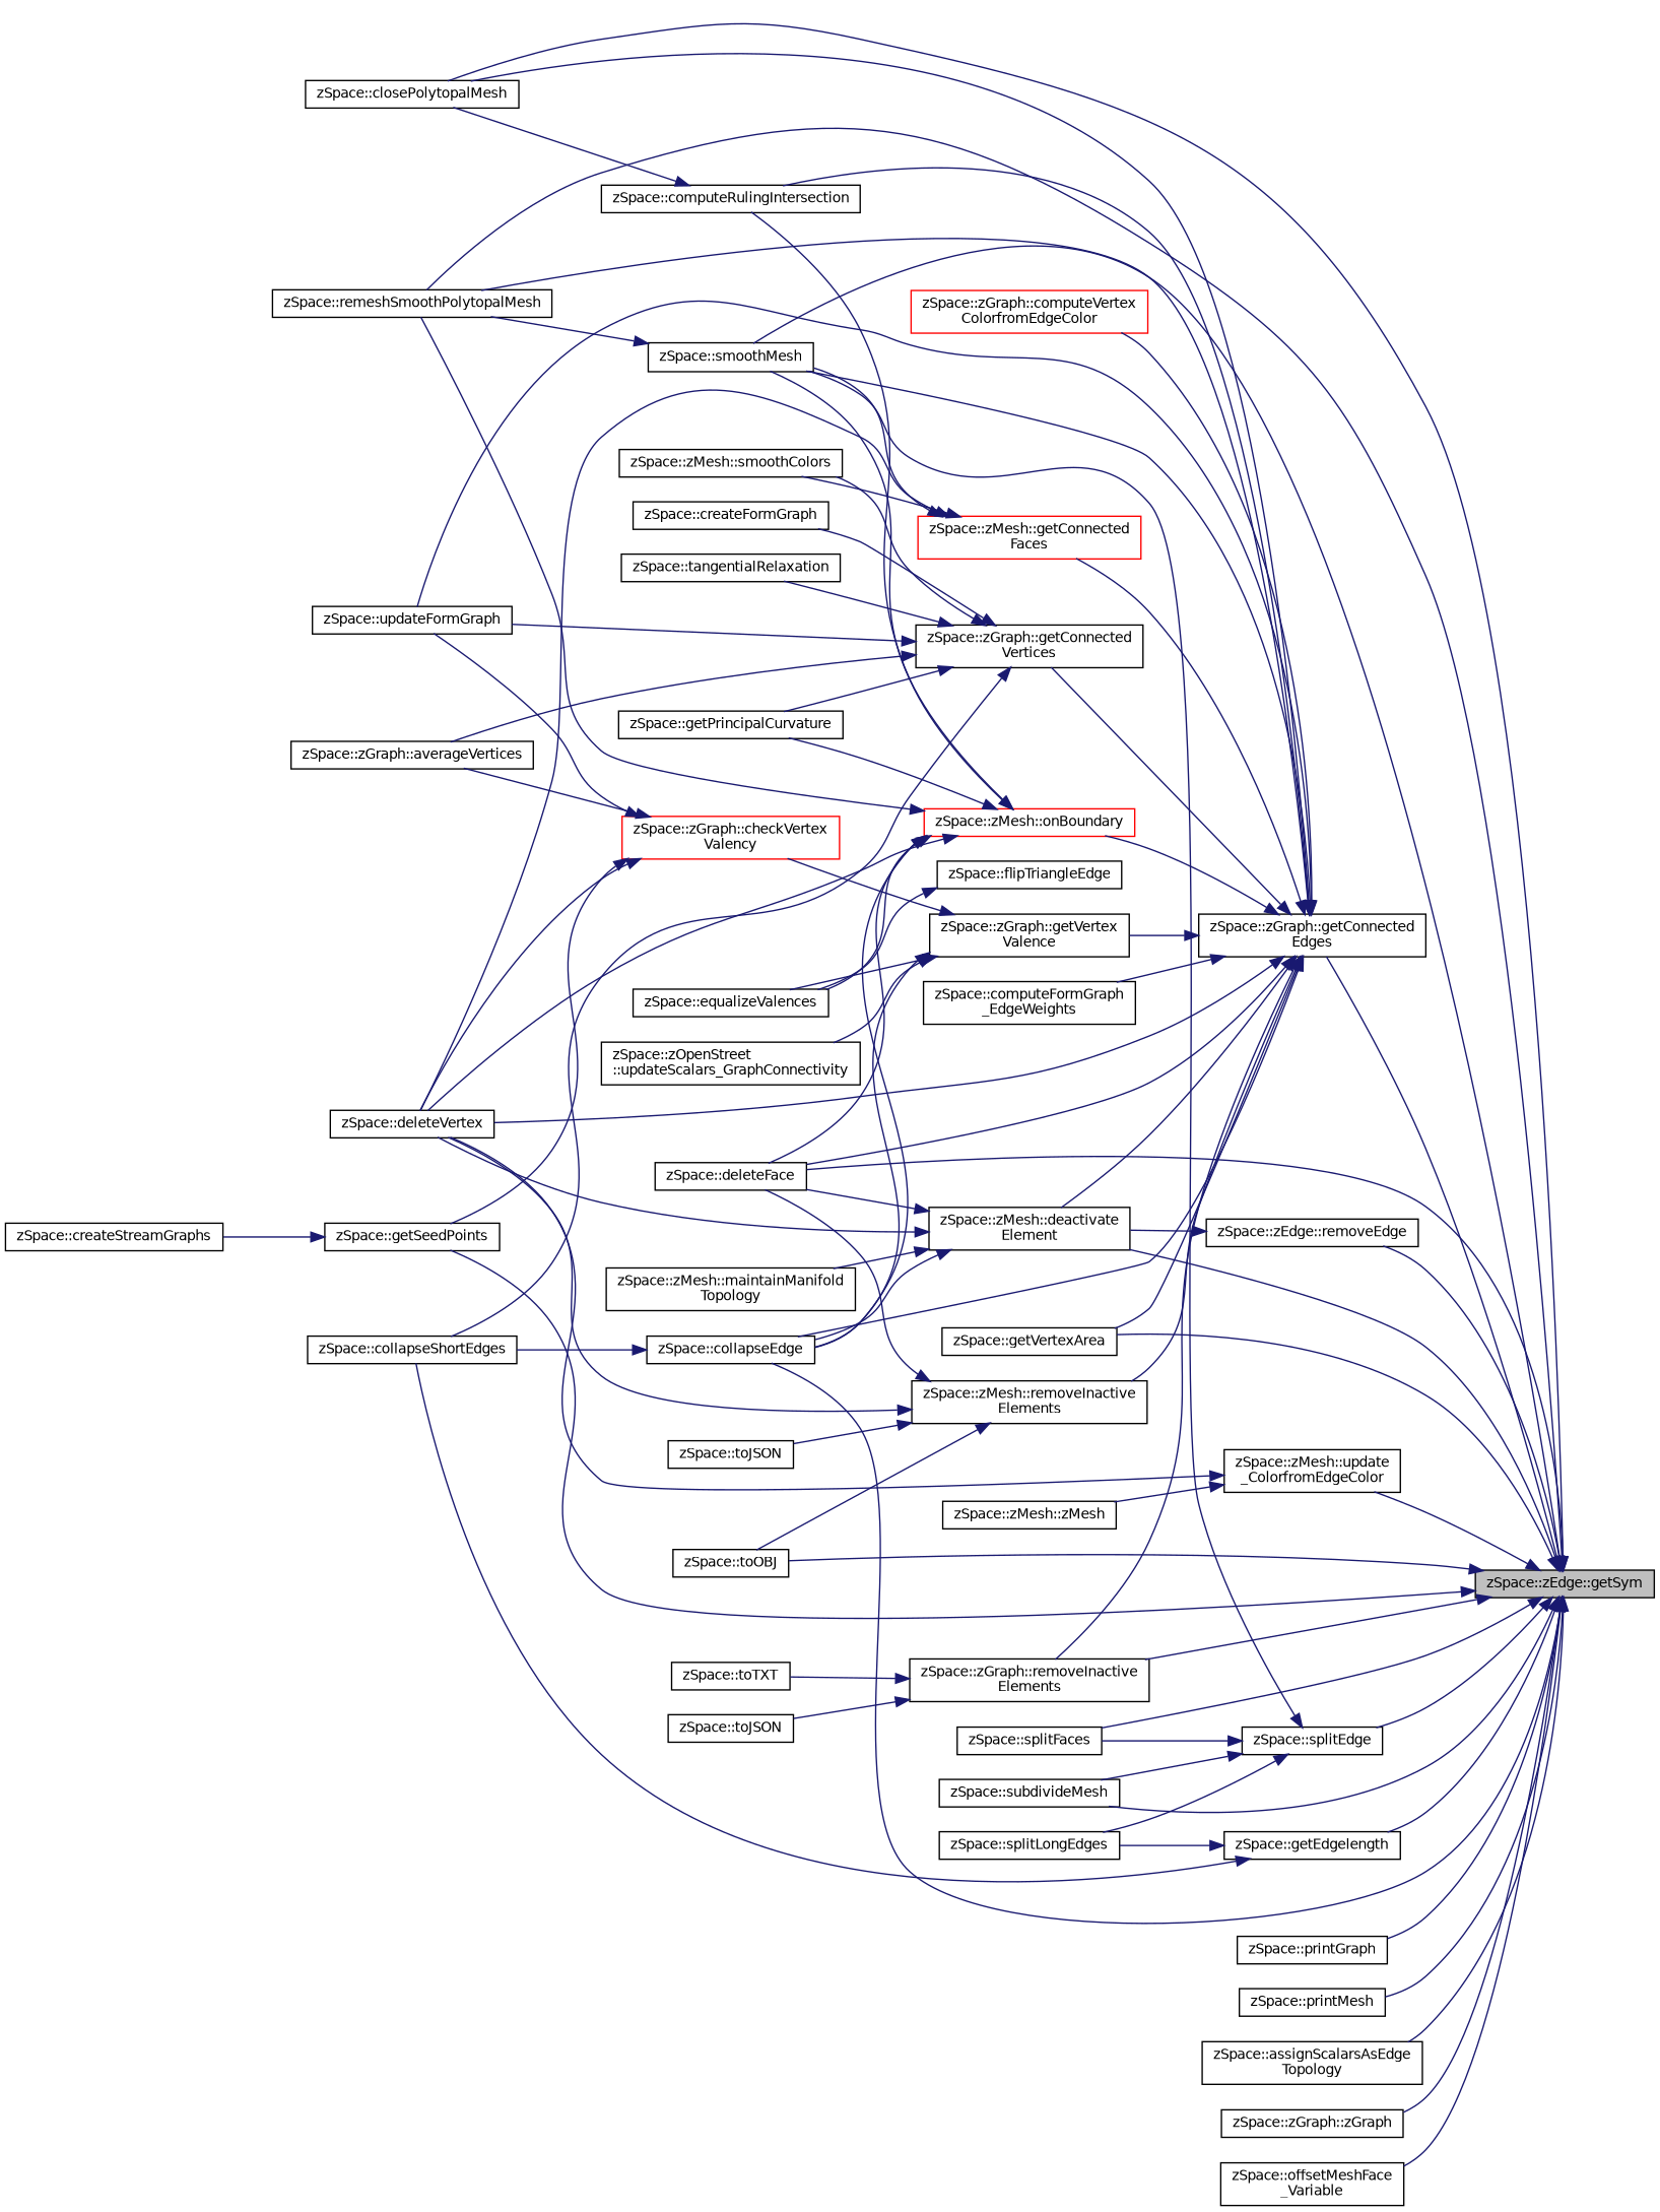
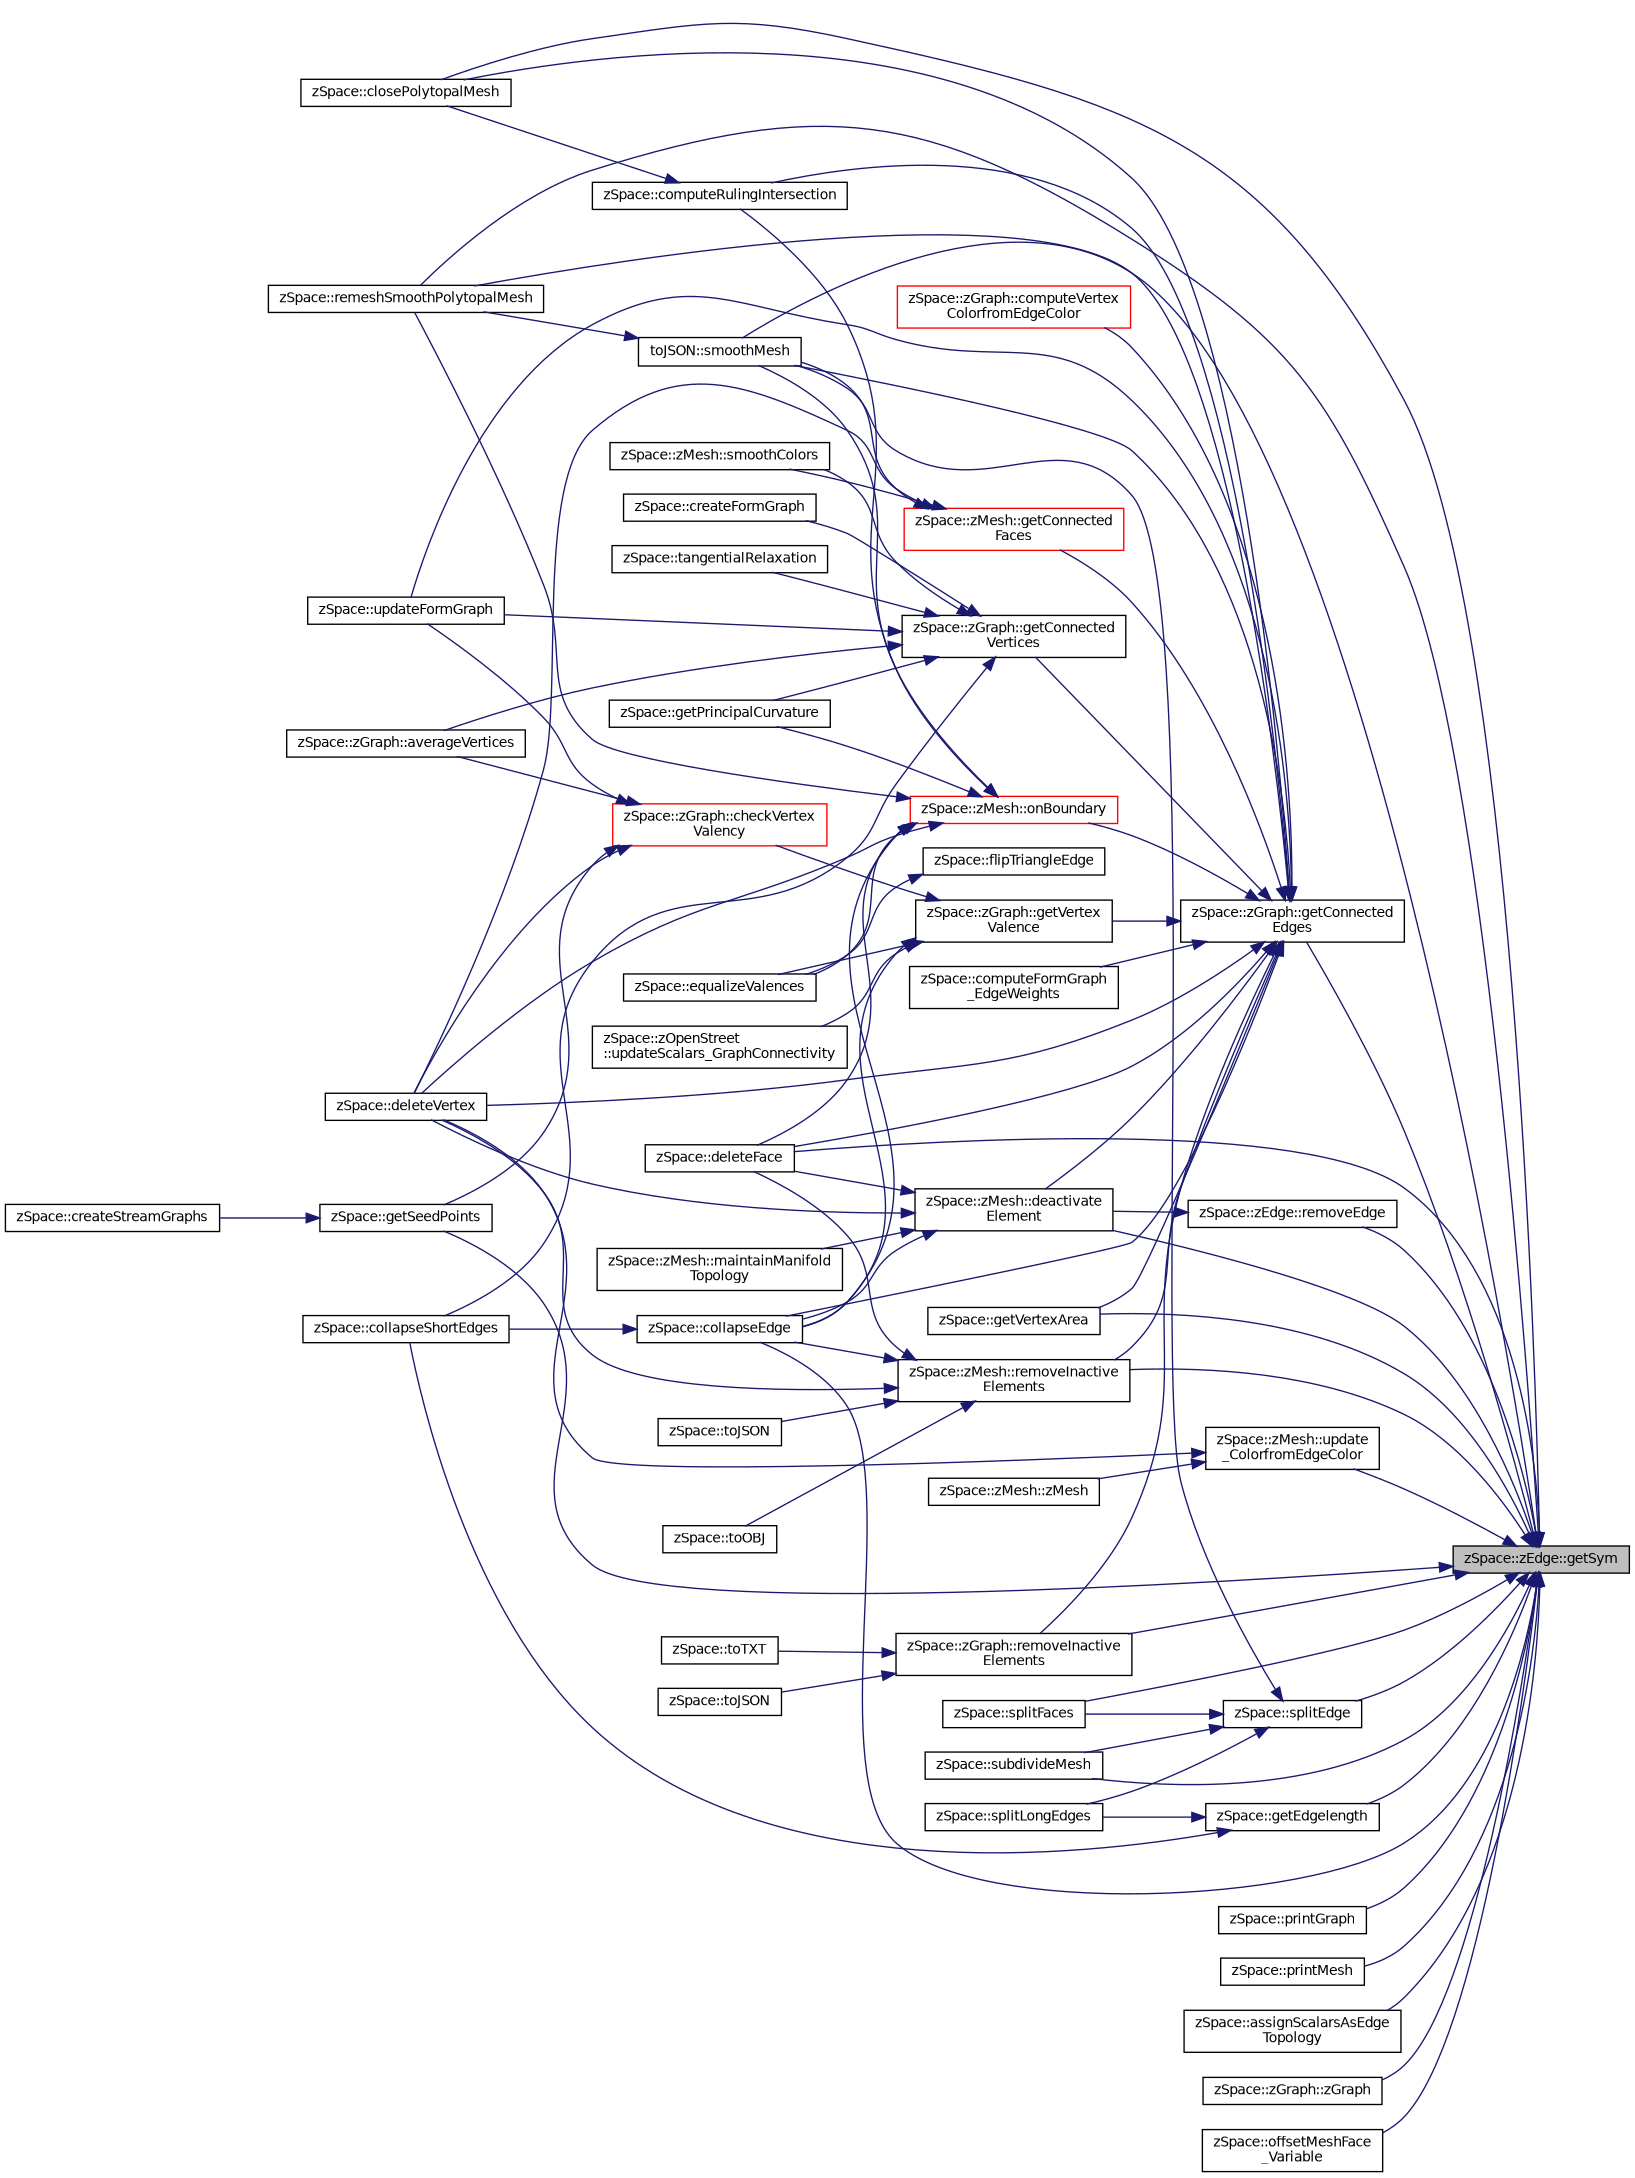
  digraph {
    rankdir=RL
    node [color=black fillcolor=white fontname=Helvetica fontsize=10 shape=record style=filled]
    edge [color=midnightblue dir=back fontname=Helvetica fontsize=10 labelfontname=Helvetica labelfontsize=10 style=solid]
    n1 [fillcolor=grey75 fontcolor=black height=0.2 label="zSpace::zEdge::getSym" width=0.4]
    n2 [height=0.2 label="zSpace::remeshSmoothPolytopalMesh" width=0.4]
    n3 [height=0.2 label="zSpace::closePolytopalMesh" width=0.4]
    n4 [height=0.2 label="zSpace::getSeedPoints" width=0.4]
    n5 [height=0.2 label="zSpace::printGraph" width=0.4]
    n6 [height=0.2 label="zSpace::printMesh" width=0.4]
    n7 [height=0.2 label="zSpace::assignScalarsAsEdge\lTopology" width=0.4]
    n8 [height=0.2 label="zSpace::zEdge::removeEdge" width=0.4]
    n9 [height=0.2 label="zSpace::zMesh::deactivate\lElement" width=0.4]
    n10 [height=0.2 label="zSpace::deleteFace" width=0.4]
    n11 [height=0.2 label="zSpace::collapseEdge" width=0.4]
    n12 [height=0.2 label="zSpace::zGraph::zGraph" width=0.4]
    n13 [height=0.2 label="zSpace::zGraph::getConnected\lEdges" width=0.4]
    n14 [height=0.2 label="zSpace::zGraph::removeInactive\lElements" width=0.4]
-   n15 [height=0.2 label="zSpace::smoothMesh" width=0.4]
+   n15 [height=0.2 label="toJSON::smoothMesh" width=0.4]
    n16 [height=0.2 label="zSpace::zMesh::removeInactive\lElements" width=0.4]
    n17 [height=0.2 label="zSpace::getVertexArea" width=0.4]
    n18 [height=0.2 label="zSpace::zMesh::update\l_ColorfromEdgeColor" width=0.4]
    n19 [height=0.2 label="zSpace::splitEdge" width=0.4]
    n20 [height=0.2 label="zSpace::splitFaces" width=0.4]
    n21 [height=0.2 label="zSpace::subdivideMesh" width=0.4]
    n22 [height=0.2 label="zSpace::getEdgelength" width=0.4]
    n23 [height=0.2 label="zSpace::offsetMeshFace\l_Variable" width=0.4]
    n24 [height=0.2 label="zSpace::createStreamGraphs" width=0.4]
    n25 [height=0.2 label="zSpace::zMesh::maintainManifold\lTopology" width=0.4]
    n26 [height=0.2 label="zSpace::deleteVertex" width=0.4]
    n27 [height=0.2 label="zSpace::collapseShortEdges" width=0.4]
    n28 [height=0.2 label="zSpace::computeRulingIntersection" width=0.4]
    n29 [height=0.2 label="zSpace::computeFormGraph\l_EdgeWeights" width=0.4]
    n30 [height=0.2 label="zSpace::updateFormGraph" width=0.4]
    n31 [height=0.2 label="zSpace::zGraph::getConnected\lVertices" width=0.4]
    n32 [height=0.2 label="zSpace::zGraph::getVertex\lValence" width=0.4]
    n33 [color=red height=0.2 label="zSpace::zGraph::computeVertex\lColorfromEdgeColor" width=0.4]
    n34 [color=red height=0.2 label="zSpace::zMesh::getConnected\lFaces" width=0.4]
    n35 [color=red height=0.2 label="zSpace::zMesh::onBoundary" width=0.4]
    n36 [height=0.2 label="zSpace::toTXT" width=0.4]
    n37 [height=0.2 label="zSpace::toJSON" width=0.4]
    n38 [height=0.2 label="zSpace::toOBJ" width=0.4]
    n39 [height=0.2 label="zSpace::toJSON" width=0.4]
    n40 [height=0.2 label="zSpace::zMesh::zMesh" width=0.4]
    n41 [height=0.2 label="zSpace::splitLongEdges" width=0.4]
    n42 [height=0.2 label="zSpace::flipTriangleEdge" width=0.4]
    n43 [height=0.2 label="zSpace::equalizeValences" width=0.4]
    n44 [height=0.2 label="zSpace::createFormGraph" width=0.4]
    n45 [height=0.2 label="zSpace::zGraph::averageVertices" width=0.4]
    n46 [height=0.2 label="zSpace::zMesh::smoothColors" width=0.4]
    n47 [height=0.2 label="zSpace::tangentialRelaxation" width=0.4]
    n48 [height=0.2 label="zSpace::getPrincipalCurvature" width=0.4]
    n49 [height=0.2 label="zSpace::zOpenStreet\l::updateScalars_GraphConnectivity" width=0.4]
    n50 [color=red height=0.2 label="zSpace::zGraph::checkVertex\lValency" width=0.4]
    n1 -> n2
    n1 -> n3
    n1 -> n4
    n1 -> n5
    n1 -> n6
    n1 -> n7
    n1 -> n8
    n1 -> n9
    n1 -> n10
    n1 -> n11
    n1 -> n12
    n1 -> n13
    n1 -> n14
    n1 -> n15
-   n1 -> n38
+   n1 -> n16
    n1 -> n17
    n1 -> n18
    n1 -> n19
    n1 -> n20
    n1 -> n21
    n1 -> n22
    n1 -> n23
    n4 -> n24
    n8 -> n9
    n9 -> n10
    n9 -> n11
    n9 -> n25
    n9 -> n26
    n11 -> n27
    n13 -> n2
    n13 -> n3
    n13 -> n9
    n13 -> n10
    n13 -> n11
    n13 -> n14
    n13 -> n15
    n13 -> n16
    n13 -> n17
    n13 -> n26
    n13 -> n28
    n13 -> n29
    n13 -> n30
    n13 -> n31
    n13 -> n32
    n13 -> n33
    n13 -> n34
    n13 -> n35
    n14 -> n36
    n14 -> n37
    n15 -> n2
    n16 -> n10
+   n16 -> n11
    n16 -> n26
    n16 -> n38
    n16 -> n39
    n18 -> n26
    n18 -> n40
    n19 -> n15
    n19 -> n20
    n19 -> n21
    n19 -> n41
    n22 -> n27
    n22 -> n41
    n28 -> n3
    n31 -> n27
    n31 -> n30
    n31 -> n44
    n31 -> n45
    n31 -> n46
    n31 -> n47
    n31 -> n48
    n32 -> n11
    n32 -> n43
    n32 -> n49
    n32 -> n50
    n34 -> n15
    n34 -> n26
    n34 -> n46
    n35 -> n2
    n35 -> n10
    n35 -> n11
    n35 -> n15
    n35 -> n26
    n35 -> n28
    n35 -> n43
    n35 -> n48
    n42 -> n43
    n50 -> n4
    n50 -> n26
    n50 -> n30
    n50 -> n45
  }
